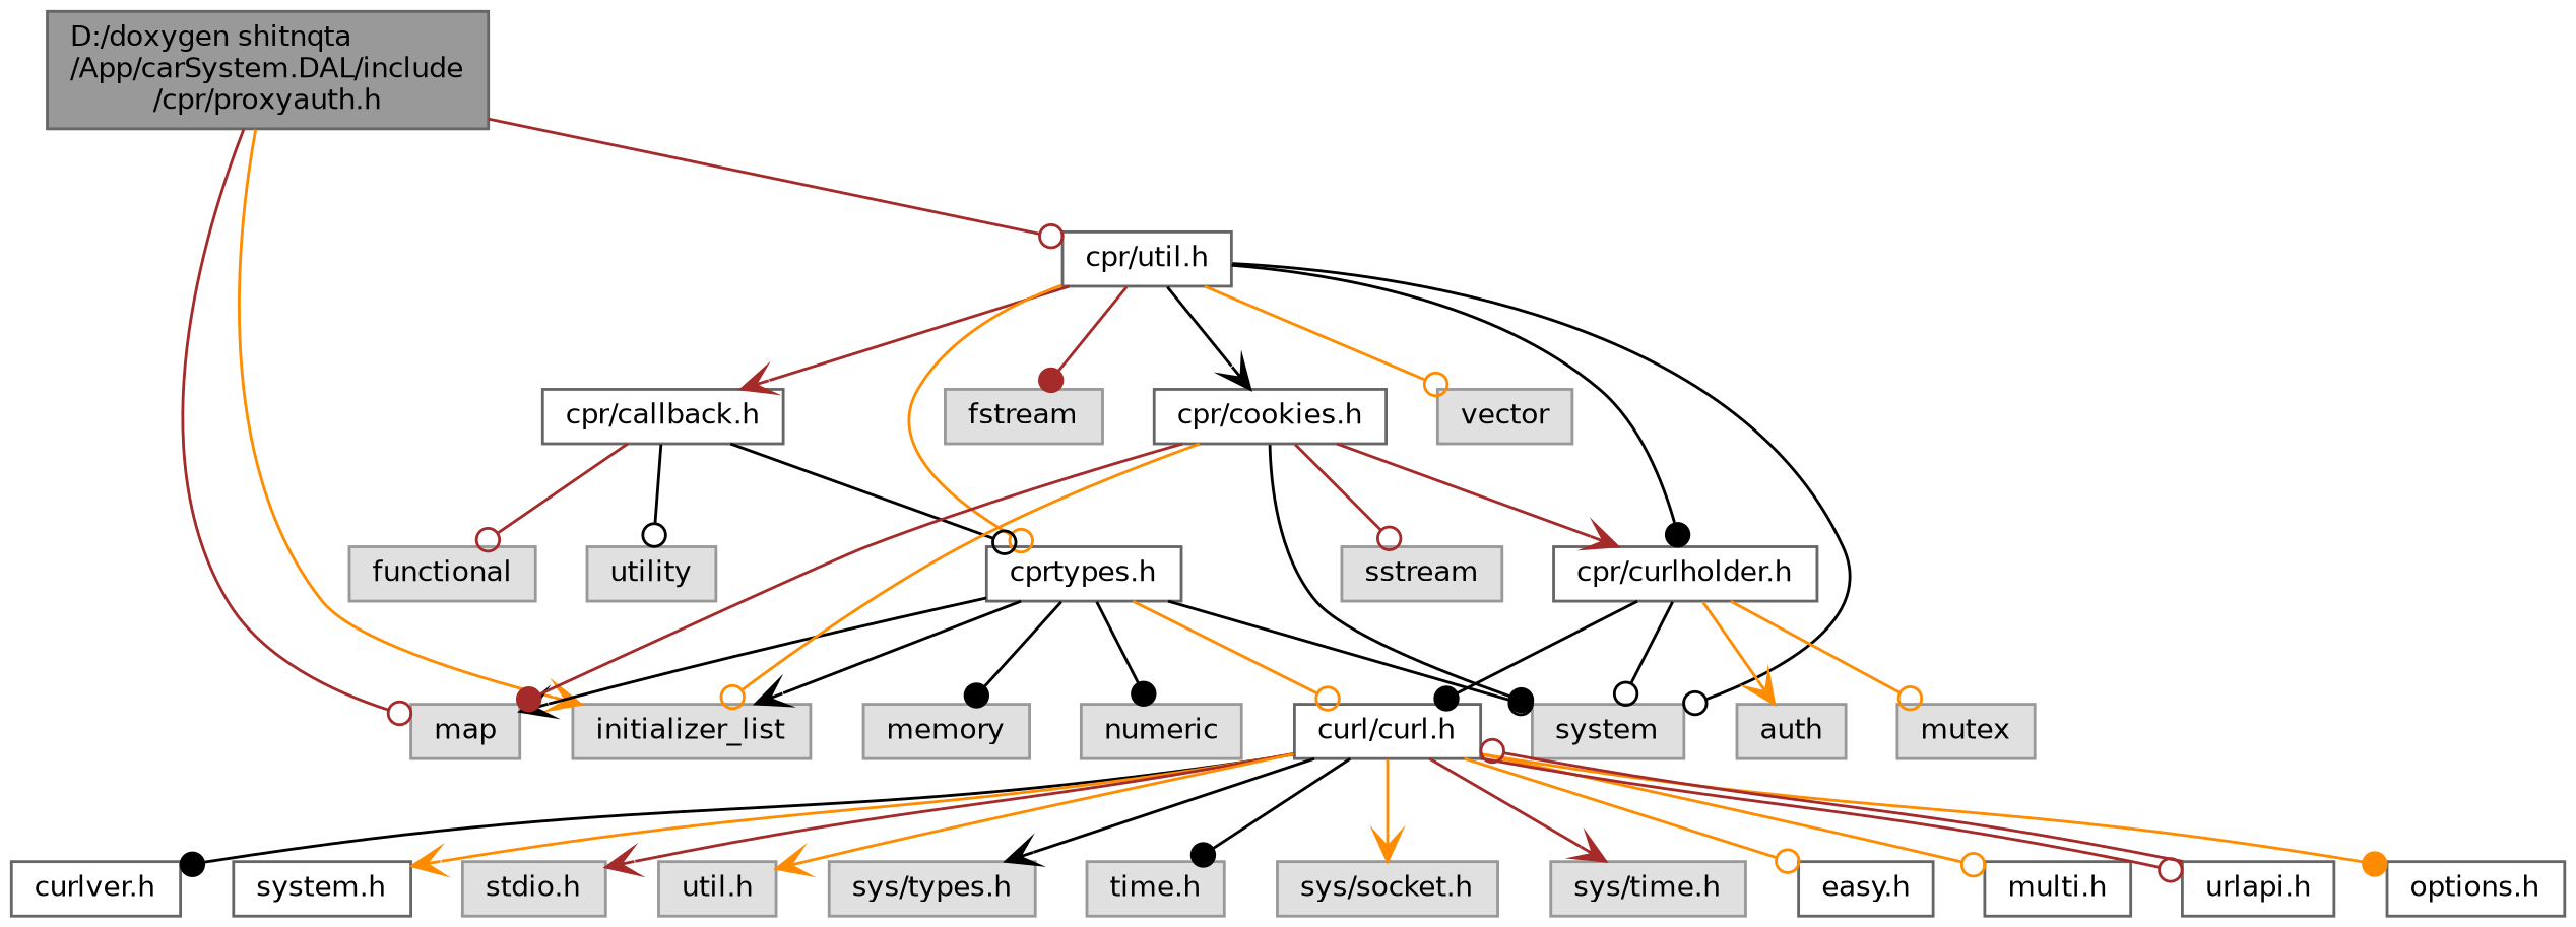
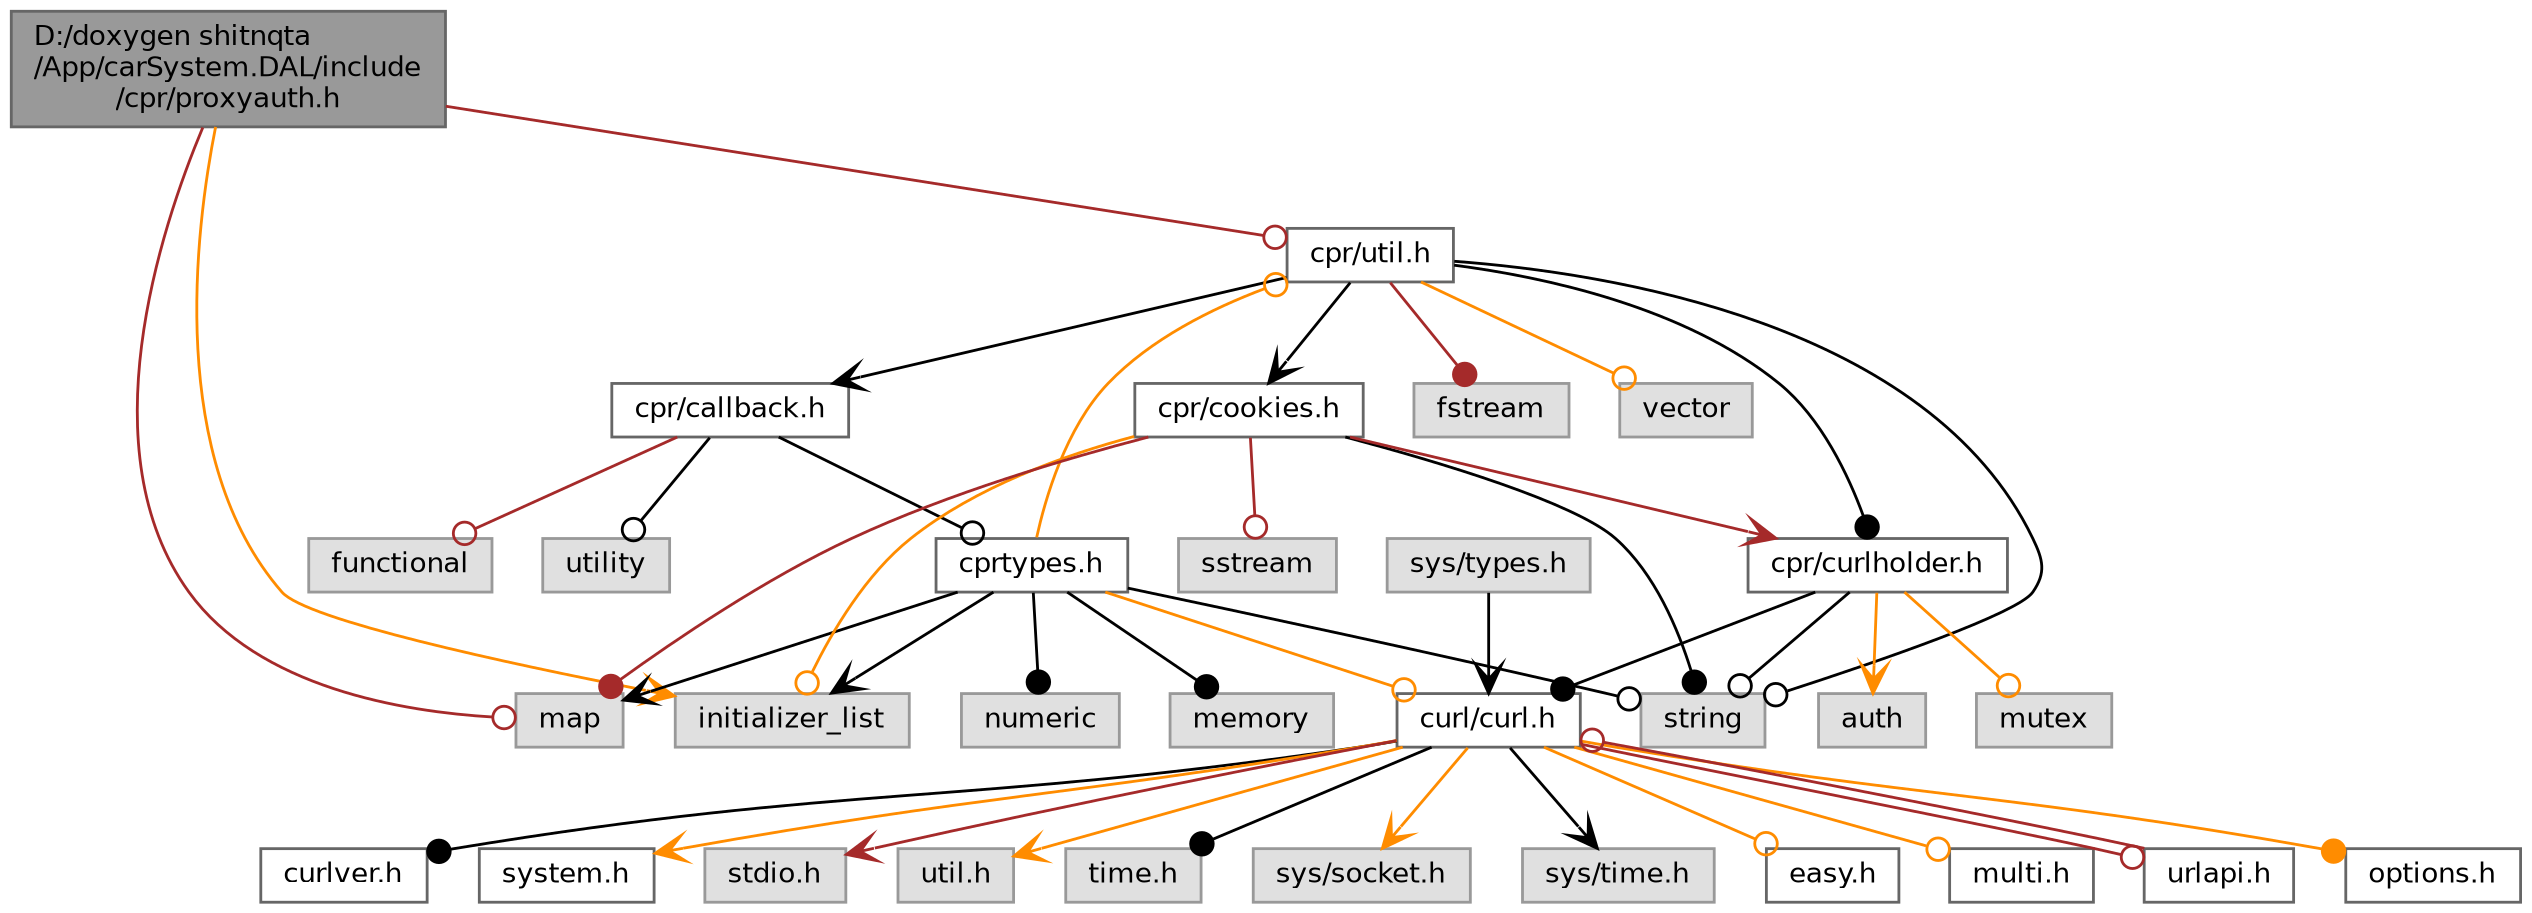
  digraph {
    node [color=grey60 fillcolor="#E0E0E0" fontname=Helvetica fontsize=10 shape=box style=filled]
    edge [arrowhead=odot color=black fontname=Helvetica fontsize=10 labelfontname=Helvetica labelfontsize=10 style=solid]
    n1 [color=gray40 fillcolor=grey60 fontcolor=black height=0.2 label="D:/doxygen shitnqta\l/App/carSystem.DAL/include\l/cpr/proxyauth.h" width=0.4]
    n2 [height=0.2 label=initializer_list width=0.4]
    n3 [height=0.2 label=map width=0.4]
    n4 [color=grey40 fillcolor=white height=0.2 label="cpr/util.h" width=0.4]
-   n5 [height=0.2 label=system width=0.4]
+   n5 [height=0.2 label=string width=0.4]
    n6 [height=0.2 label=fstream width=0.4]
    n7 [height=0.2 label=vector width=0.4]
    n8 [color=grey40 fillcolor=white height=0.2 label="cpr/callback.h" width=0.4]
    n9 [color=grey40 fillcolor=white height=0.2 label="cprtypes.h" width=0.4]
    n10 [color=grey40 fillcolor=white height=0.2 label="cpr/cookies.h" width=0.4]
    n11 [color=grey40 fillcolor=white height=0.2 label="cpr/curlholder.h" width=0.4]
    n12 [height=0.2 label=utility width=0.4]
    n13 [height=0.2 label=functional width=0.4]
    n14 [color=grey40 fillcolor=white height=0.2 label="curl/curl.h" width=0.4]
    n15 [height=0.2 label=memory width=0.4]
    n16 [height=0.2 label=numeric width=0.4]
    n17 [height=0.2 label=sstream width=0.4]
    n18 [height=0.2 label=auth width=0.4]
    n19 [height=0.2 label=mutex width=0.4]
    n20 [color=grey40 fillcolor=white height=0.2 label="curlver.h" width=0.4]
    n21 [color=grey40 fillcolor=white height=0.2 label="system.h" width=0.4]
    n22 [height=0.2 label="stdio.h" width=0.4]
    n23 [height=0.2 label="util.h" width=0.4]
    n24 [height=0.2 label="sys/types.h" width=0.4]
    n25 [height=0.2 label="time.h" width=0.4]
    n26 [height=0.2 label="sys/socket.h" width=0.4]
    n27 [height=0.2 label="sys/time.h" width=0.4]
    n28 [color=grey40 fillcolor=white height=0.2 label="easy.h" width=0.4]
    n29 [color=grey40 fillcolor=white height=0.2 label="multi.h" width=0.4]
    n30 [color=grey40 fillcolor=white height=0.2 label="urlapi.h" width=0.4]
    n31 [color=grey40 fillcolor=white height=0.2 label="options.h" width=0.4]
    n1 -> n2 [arrowhead=vee color=darkorange]
    n1 -> n3 [color=brown]
    n1 -> n4 [color=brown]
    n4 -> n5
    n4 -> n6 [arrowhead=dot color=brown]
    n4 -> n7 [color=darkorange]
-   n4 -> n8 [arrowhead=vee color=brown]
-   n4 -> n9 [color=darkorange]
+   n4 -> n8 [arrowhead=vee]
+   n9 -> n4 [color=darkorange]
    n4 -> n10 [arrowhead=vee]
    n4 -> n11 [arrowhead=dot]
    n8 -> n9
    n8 -> n12
    n8 -> n13 [color=brown]
    n9 -> n2 [arrowhead=vee]
    n9 -> n3 [arrowhead=vee]
    n9 -> n5
    n9 -> n14 [color=darkorange]
    n9 -> n15 [arrowhead=dot]
    n9 -> n16 [arrowhead=dot]
    n10 -> n2 [color=darkorange]
    n10 -> n3 [arrowhead=dot color=brown]
    n10 -> n5 [arrowhead=dot]
    n10 -> n11 [arrowhead=vee color=brown]
    n10 -> n17 [color=brown]
    n11 -> n5
    n11 -> n14 [arrowhead=dot]
    n11 -> n18 [arrowhead=vee color=darkorange]
    n11 -> n19 [color=darkorange]
    n14 -> n20 [arrowhead=dot]
    n14 -> n21 [arrowhead=vee color=darkorange]
    n14 -> n22 [arrowhead=vee color=brown]
    n14 -> n23 [arrowhead=vee color=darkorange]
-   n14 -> n24 [arrowhead=vee]
+   n24 -> n14 [arrowhead=vee]
    n14 -> n25 [arrowhead=dot]
    n14 -> n26 [arrowhead=vee color=darkorange]
-   n14 -> n27 [arrowhead=vee color=brown]
+   n14 -> n27 [arrowhead=vee]
    n14 -> n28 [color=darkorange]
    n14 -> n29 [color=darkorange]
    n14 -> n30 [color=brown]
    n14 -> n31 [arrowhead=dot color=darkorange]
    n30 -> n14 [color=brown]
  }
